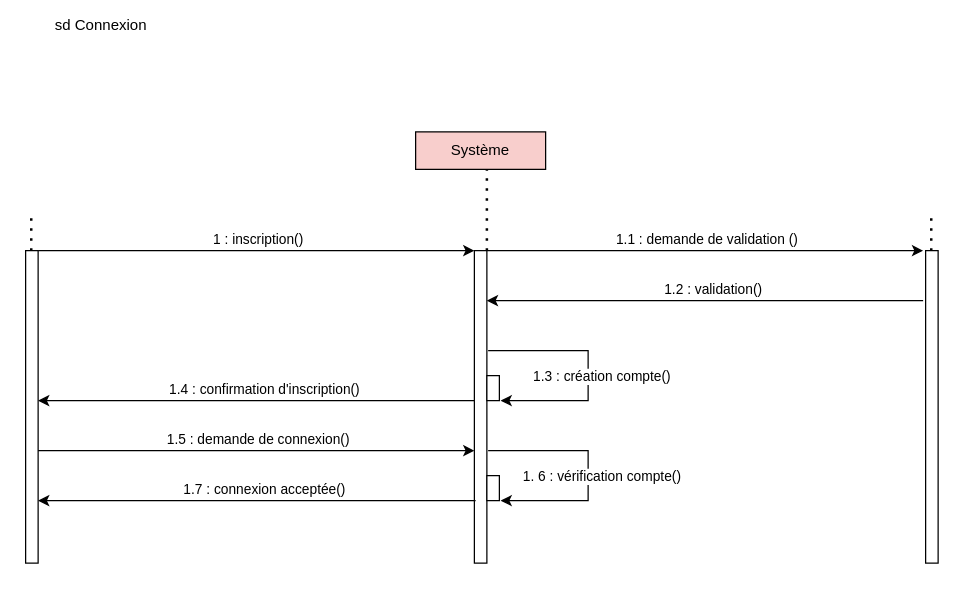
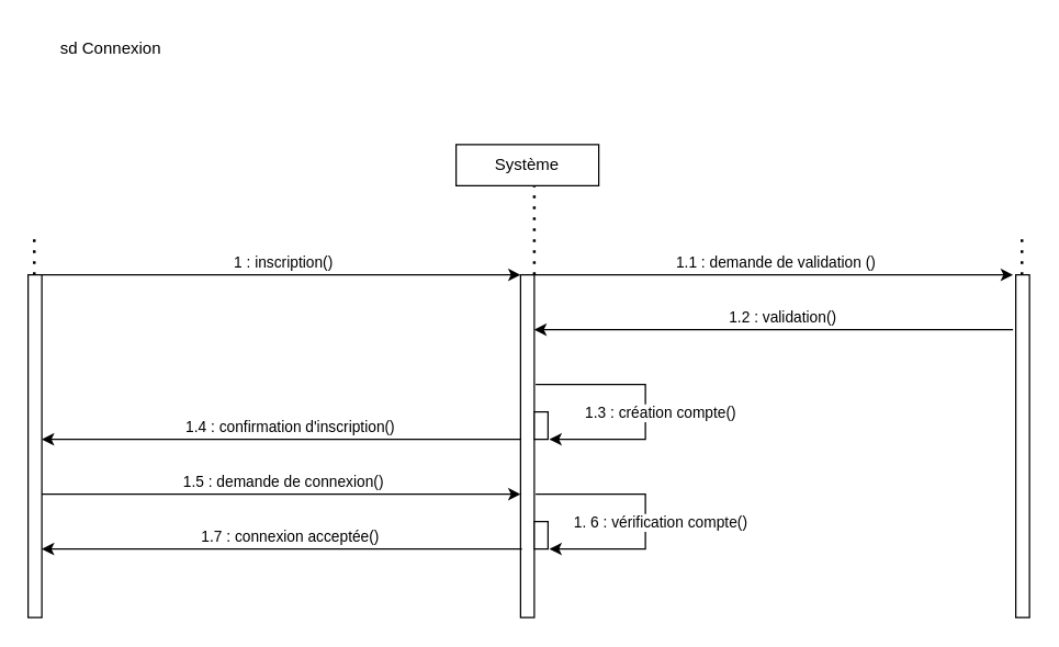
  <mxCell id="0" />
  <mxCell id="1" parent="0" />
- <mxCell id="2" value="Système" style="rounded=0;whiteSpace=wrap;html=1;fillColor=#f8cecc;" parent="1" vertex="1"><mxGeometry x="332" y="105" width="104" height="30" as="geometry" /></mxCell>
+ <mxCell id="2" value="Système" style="rounded=0;whiteSpace=wrap;html=1;" parent="1" vertex="1"><mxGeometry x="332" y="105" width="104" height="30" as="geometry" /></mxCell>
  <mxCell id="3" value="" style="endArrow=classic;html=1;rounded=0;" parent="1" edge="1"><mxGeometry relative="1" as="geometry"><mxPoint x="30" y="200" as="sourcePoint" /><mxPoint x="379" y="200" as="targetPoint" /><Array as="points"><mxPoint x="100" y="200" /><mxPoint x="150" y="200" /></Array></mxGeometry></mxCell>
  <mxCell id="4" value="1 : inscription()" style="edgeLabel;resizable=0;html=1;align=center;verticalAlign=middle;" parent="3" connectable="0" vertex="1"><mxGeometry relative="1" as="geometry"><mxPoint y="-10" as="offset" /></mxGeometry></mxCell>
  <mxCell id="5" value="" style="html=1;points=[];perimeter=orthogonalPerimeter;outlineConnect=0;targetShapes=umlLifeline;portConstraint=eastwest;newEdgeStyle={&quot;edgeStyle&quot;:&quot;elbowEdgeStyle&quot;,&quot;elbow&quot;:&quot;vertical&quot;,&quot;curved&quot;:0,&quot;rounded&quot;:0};" parent="1" vertex="1"><mxGeometry x="20" y="200" width="10" height="250" as="geometry" /></mxCell>
  <mxCell id="6" value="" style="html=1;points=[];perimeter=orthogonalPerimeter;outlineConnect=0;targetShapes=umlLifeline;portConstraint=eastwest;newEdgeStyle={&quot;edgeStyle&quot;:&quot;elbowEdgeStyle&quot;,&quot;elbow&quot;:&quot;vertical&quot;,&quot;curved&quot;:0,&quot;rounded&quot;:0};" parent="1" vertex="1"><mxGeometry x="379" y="200" width="10" height="250" as="geometry" /></mxCell>
  <mxCell id="7" value="" style="endArrow=classic;html=1;rounded=0;" parent="1" edge="1"><mxGeometry relative="1" as="geometry"><mxPoint x="30" y="360" as="sourcePoint" /><mxPoint x="379" y="360" as="targetPoint" /><Array as="points"><mxPoint x="100" y="360" /><mxPoint x="150" y="360" /></Array></mxGeometry></mxCell>
  <mxCell id="8" value="1.5 : demande de connexion()" style="edgeLabel;resizable=0;html=1;align=center;verticalAlign=middle;" parent="7" connectable="0" vertex="1"><mxGeometry relative="1" as="geometry"><mxPoint y="-10" as="offset" /></mxGeometry></mxCell>
  <mxCell id="9" value="" style="html=1;points=[];perimeter=orthogonalPerimeter;outlineConnect=0;targetShapes=umlLifeline;portConstraint=eastwest;newEdgeStyle={&quot;edgeStyle&quot;:&quot;elbowEdgeStyle&quot;,&quot;elbow&quot;:&quot;vertical&quot;,&quot;curved&quot;:0,&quot;rounded&quot;:0};" parent="1" vertex="1"><mxGeometry x="389" y="380" width="10" height="20" as="geometry" /></mxCell>
  <mxCell id="10" value="" style="endArrow=classic;html=1;rounded=0;" parent="1" edge="1"><mxGeometry relative="1" as="geometry"><mxPoint x="390" y="360" as="sourcePoint" /><mxPoint x="400" y="400" as="targetPoint" /><Array as="points"><mxPoint x="470" y="360" /><mxPoint x="470" y="400" /></Array></mxGeometry></mxCell>
  <mxCell id="11" value="1. 6 : vérification compte()" style="edgeLabel;resizable=0;html=1;align=center;verticalAlign=middle;" parent="10" connectable="0" vertex="1"><mxGeometry relative="1" as="geometry"><mxPoint x="10" y="5" as="offset" /></mxGeometry></mxCell>
- <mxCell id="12" value="sd Connexion" style="text;html=1;align=center;verticalAlign=middle;resizable=0;points=[];autosize=1;strokeColor=none;fillColor=none;" parent="1" vertex="1"><mxGeometry x="30" y="5" width="100" height="30" as="geometry" /></mxCell>
+ <mxCell id="12" value="sd Connexion" style="text;html=1;align=center;verticalAlign=middle;resizable=0;points=[];autosize=1;strokeColor=none;fillColor=none;" parent="1" vertex="1"><mxGeometry x="30" y="20" width="100" height="30" as="geometry" /></mxCell>
  <mxCell id="13" value="" style="endArrow=none;dashed=1;html=1;dashPattern=1 3;strokeWidth=2;rounded=0;" parent="1" source="6" edge="1"><mxGeometry width="50" height="50" relative="1" as="geometry"><mxPoint x="339" y="185" as="sourcePoint" /><mxPoint x="389" y="135" as="targetPoint" /></mxGeometry></mxCell>
  <mxCell id="14" value="" style="endArrow=none;dashed=1;html=1;dashPattern=1 3;strokeWidth=2;rounded=0;" parent="1" edge="1"><mxGeometry width="50" height="50" relative="1" as="geometry"><mxPoint x="24.5" y="200" as="sourcePoint" /><mxPoint x="24.5" y="170" as="targetPoint" /></mxGeometry></mxCell>
  <mxCell id="15" value="" style="endArrow=classic;html=1;rounded=0;" parent="1" target="5" edge="1"><mxGeometry relative="1" as="geometry"><mxPoint x="240" y="400" as="sourcePoint" /><mxPoint x="40" y="400" as="targetPoint" /><Array as="points"><mxPoint x="310" y="400" /><mxPoint x="380" y="400" /></Array></mxGeometry></mxCell>
  <mxCell id="16" value="1.7 : connexion acceptée()" style="edgeLabel;resizable=0;html=1;align=center;verticalAlign=middle;" parent="15" connectable="0" vertex="1"><mxGeometry relative="1" as="geometry"><mxPoint x="-65" y="-10" as="offset" /></mxGeometry></mxCell>
  <mxCell id="17" value="" style="endArrow=classic;html=1;rounded=0;" parent="1" edge="1"><mxGeometry relative="1" as="geometry"><mxPoint x="259" y="320" as="sourcePoint" /><mxPoint x="30" y="320" as="targetPoint" /><Array as="points"><mxPoint x="329" y="320" /><mxPoint x="379" y="320" /></Array></mxGeometry></mxCell>
  <mxCell id="18" value="1.4 : confirmation d'inscription()" style="edgeLabel;resizable=0;html=1;align=center;verticalAlign=middle;" parent="17" connectable="0" vertex="1"><mxGeometry relative="1" as="geometry"><mxPoint x="-54" y="-10" as="offset" /></mxGeometry></mxCell>
  <mxCell id="19" value="" style="html=1;points=[];perimeter=orthogonalPerimeter;outlineConnect=0;targetShapes=umlLifeline;portConstraint=eastwest;newEdgeStyle={&quot;edgeStyle&quot;:&quot;elbowEdgeStyle&quot;,&quot;elbow&quot;:&quot;vertical&quot;,&quot;curved&quot;:0,&quot;rounded&quot;:0};" parent="1" vertex="1"><mxGeometry x="389" y="300" width="10" height="20" as="geometry" /></mxCell>
  <mxCell id="20" value="" style="endArrow=classic;html=1;rounded=0;" parent="1" edge="1"><mxGeometry relative="1" as="geometry"><mxPoint x="390" y="280" as="sourcePoint" /><mxPoint x="400" y="320" as="targetPoint" /><Array as="points"><mxPoint x="470" y="280" /><mxPoint x="470" y="320" /></Array></mxGeometry></mxCell>
  <mxCell id="21" value="1.3 : création compte()" style="edgeLabel;resizable=0;html=1;align=center;verticalAlign=middle;" parent="20" connectable="0" vertex="1"><mxGeometry relative="1" as="geometry"><mxPoint x="10" y="5" as="offset" /></mxGeometry></mxCell>
  <mxCell id="22" value="" style="endArrow=classic;html=1;rounded=0;" edge="1" parent="1"><mxGeometry relative="1" as="geometry"><mxPoint x="389" y="200" as="sourcePoint" /><mxPoint x="738" y="200" as="targetPoint" /><Array as="points"><mxPoint x="459" y="200" /><mxPoint x="509" y="200" /></Array></mxGeometry></mxCell>
  <mxCell id="23" value="1.1 : demande de validation ()" style="edgeLabel;resizable=0;html=1;align=center;verticalAlign=middle;" connectable="0" vertex="1" parent="22"><mxGeometry relative="1" as="geometry"><mxPoint y="-10" as="offset" /></mxGeometry></mxCell>
  <mxCell id="24" value="" style="html=1;points=[];perimeter=orthogonalPerimeter;outlineConnect=0;targetShapes=umlLifeline;portConstraint=eastwest;newEdgeStyle={&quot;edgeStyle&quot;:&quot;elbowEdgeStyle&quot;,&quot;elbow&quot;:&quot;vertical&quot;,&quot;curved&quot;:0,&quot;rounded&quot;:0};" vertex="1" parent="1"><mxGeometry x="740" y="200" width="10" height="250" as="geometry" /></mxCell>
  <mxCell id="25" value="" style="endArrow=classic;html=1;rounded=0;" edge="1" parent="1"><mxGeometry relative="1" as="geometry"><mxPoint x="618" y="240" as="sourcePoint" /><mxPoint x="389" y="240" as="targetPoint" /><Array as="points"><mxPoint x="688" y="240" /><mxPoint x="738" y="240" /></Array></mxGeometry></mxCell>
  <mxCell id="26" value="1.2 : validation()" style="edgeLabel;resizable=0;html=1;align=center;verticalAlign=middle;" connectable="0" vertex="1" parent="25"><mxGeometry relative="1" as="geometry"><mxPoint x="-54" y="-10" as="offset" /></mxGeometry></mxCell>
  <mxCell id="27" value="" style="endArrow=none;dashed=1;html=1;dashPattern=1 3;strokeWidth=2;rounded=0;" edge="1" parent="1"><mxGeometry width="50" height="50" relative="1" as="geometry"><mxPoint x="744.5" y="200" as="sourcePoint" /><mxPoint x="744.5" y="170" as="targetPoint" /></mxGeometry></mxCell>
